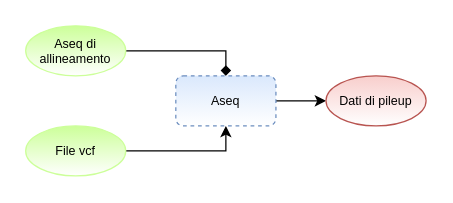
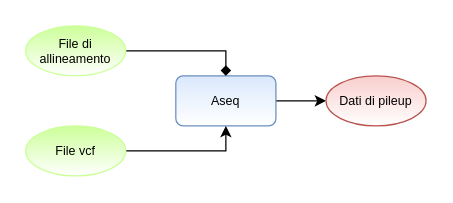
  <mxCell id="0" />
  <mxCell id="1" parent="0" />
  <mxCell id="2" style="edgeStyle=orthogonalEdgeStyle;rounded=0;orthogonalLoop=1;jettySize=auto;html=1;exitX=1;exitY=0.5;exitDx=0;exitDy=0;" edge="1" parent="1" source="3" target="4"><mxGeometry relative="1" as="geometry" /></mxCell>
- <mxCell id="3" value="&lt;div style=&quot;font-size: 10px;&quot;&gt;Aseq&lt;/div&gt;" style="rounded=1;whiteSpace=wrap;html=1;fontSize=10;fillColor=#dae8fc;strokeColor=#6c8ebf;gradientColor=#ffffff;dashed=1;" parent="1" vertex="1"><mxGeometry x="140" y="60" width="80" height="40" as="geometry" /></mxCell>
+ <mxCell id="3" value="&lt;div style=&quot;font-size: 10px;&quot;&gt;Aseq&lt;/div&gt;" style="rounded=1;whiteSpace=wrap;html=1;fontSize=10;fillColor=#dae8fc;strokeColor=#6c8ebf;gradientColor=#ffffff;" parent="1" vertex="1"><mxGeometry x="140" y="60" width="80" height="40" as="geometry" /></mxCell>
  <mxCell id="4" value="Dati di pileup" style="ellipse;whiteSpace=wrap;html=1;rounded=1;fontSize=10;fillColor=#f8cecc;strokeColor=#b85450;gradientColor=#ffffff;" parent="1" vertex="1"><mxGeometry x="260" y="60" width="80" height="40" as="geometry" /></mxCell>
  <mxCell id="5" style="edgeStyle=orthogonalEdgeStyle;rounded=0;orthogonalLoop=1;jettySize=auto;html=1;exitX=1;exitY=0.5;exitDx=0;exitDy=0;entryX=0.5;entryY=0;entryDx=0;entryDy=0;endArrow=diamond;" edge="1" parent="1" source="6" target="3"><mxGeometry relative="1" as="geometry" /></mxCell>
- <mxCell id="6" value="Aseq di allineamento" style="ellipse;whiteSpace=wrap;html=1;fontSize=10;gradientColor=#ffffff;fillColor=#CCFF99;strokeColor=#CCFF99;" vertex="1" parent="1"><mxGeometry x="20" y="20" width="80" height="40" as="geometry" /></mxCell>
+ <mxCell id="6" value="File di allineamento" style="ellipse;whiteSpace=wrap;html=1;fontSize=10;gradientColor=#ffffff;fillColor=#CCFF99;strokeColor=#CCFF99;" vertex="1" parent="1"><mxGeometry x="20" y="20" width="80" height="40" as="geometry" /></mxCell>
  <mxCell id="7" style="edgeStyle=orthogonalEdgeStyle;rounded=0;orthogonalLoop=1;jettySize=auto;html=1;exitX=1;exitY=0.5;exitDx=0;exitDy=0;entryX=0.5;entryY=1;entryDx=0;entryDy=0;" edge="1" parent="1" source="8" target="3"><mxGeometry relative="1" as="geometry" /></mxCell>
  <mxCell id="8" value="File vcf" style="ellipse;whiteSpace=wrap;html=1;fontSize=10;gradientColor=#ffffff;fillColor=#CCFF99;strokeColor=#CCFF99;" vertex="1" parent="1"><mxGeometry x="20" y="100" width="80" height="40" as="geometry" /></mxCell>
